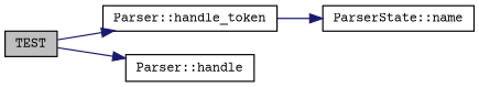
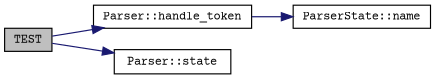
  digraph {
    fontname="Courier Prime"
    rankdir=LR
    node [color=black fillcolor=white fontname="Courier Prime" fontsize=10 shape=record style=filled]
    edge [color=midnightblue fontname="Courier Prime" fontsize=10 labelfontname=Helvetica labelfontsize=10 style=solid]
    n1 [fillcolor=grey75 fontcolor=black height=0.2 label=TEST width=0.4]
    n2 [height=0.2 label="Parser::handle_token" width=0.4]
-   n3 [height=0.2 label="Parser::handle" width=0.4]
+   n3 [height=0.2 label="Parser::state" width=0.4]
    n4 [height=0.2 label="ParserState::name" width=0.4]
    n1 -> n2
    n1 -> n3
    n2 -> n4
  }
